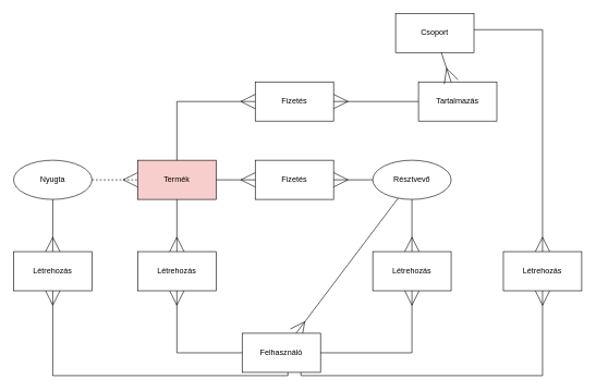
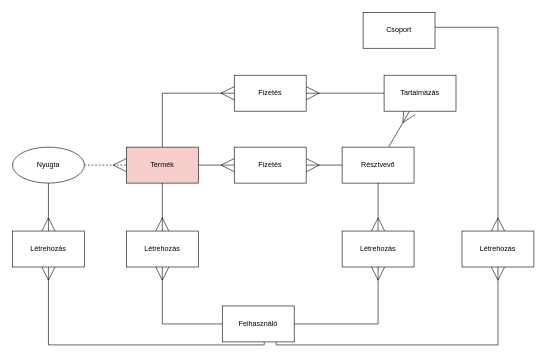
  <mxCell id="0" />
  <mxCell id="1" parent="0" />
  <mxCell id="2" value="Nyugta" style="ellipse;whiteSpace=wrap;html=1;" vertex="1" parent="1"><mxGeometry x="20" y="245" width="120" height="60" as="geometry" /></mxCell>
- <mxCell id="3" style="rounded=0;orthogonalLoop=1;jettySize=auto;html=1;endArrow=ERmany;endFill=0;endSize=20;" edge="1" parent="1" source="4" target="7"><mxGeometry relative="1" as="geometry" /></mxCell>
- <mxCell id="4" value="Résztvevő" style="ellipse;whiteSpace=wrap;html=1;" vertex="1" parent="1"><mxGeometry x="570" y="245" width="120" height="60" as="geometry" /></mxCell>
+ <mxCell id="3" style="rounded=0;orthogonalLoop=1;jettySize=auto;html=1;endArrow=ERmany;endFill=0;endSize=20;" edge="1" parent="1" source="4" target="8"><mxGeometry relative="1" as="geometry" /></mxCell>
+ <mxCell id="4" value="Résztvevő" style="rounded=0;whiteSpace=wrap;html=1;" vertex="1" parent="1"><mxGeometry x="570" y="245" width="120" height="60" as="geometry" /></mxCell>
  <mxCell id="5" value="Termék" style="rounded=0;whiteSpace=wrap;html=1;fillColor=#f8cecc;" vertex="1" parent="1"><mxGeometry x="210" y="245" width="120" height="60" as="geometry" /></mxCell>
  <mxCell id="6" value="Csoport" style="rounded=0;whiteSpace=wrap;html=1;" vertex="1" parent="1"><mxGeometry x="605" y="20" width="120" height="60" as="geometry" /></mxCell>
  <mxCell id="7" value="Felhasználó" style="rounded=0;whiteSpace=wrap;html=1;" vertex="1" parent="1"><mxGeometry x="370" y="510" width="120" height="60" as="geometry" /></mxCell>
  <mxCell id="8" value="Tartalmazás" style="rounded=0;whiteSpace=wrap;html=1;" vertex="1" parent="1"><mxGeometry x="640" y="125" width="120" height="60" as="geometry" /></mxCell>
- <mxCell id="9" style="rounded=0;orthogonalLoop=1;jettySize=auto;html=1;endArrow=ERmany;endFill=0;endSize=20;" edge="1" parent="1" source="6" target="8"><mxGeometry relative="1" as="geometry"><mxPoint x="622" y="45" as="sourcePoint" /><mxPoint x="638" y="165" as="targetPoint" /></mxGeometry></mxCell>
  <mxCell id="10" style="rounded=0;orthogonalLoop=1;jettySize=auto;html=1;endArrow=ERmany;endFill=0;endSize=20;dashed=1;" edge="1" parent="1" source="2" target="5"><mxGeometry relative="1" as="geometry"><mxPoint x="640" y="255" as="sourcePoint" /><mxPoint x="640" y="195" as="targetPoint" /></mxGeometry></mxCell>
  <mxCell id="11" value="Fizetés" style="rounded=0;whiteSpace=wrap;html=1;" vertex="1" parent="1"><mxGeometry x="390" y="245" width="120" height="60" as="geometry" /></mxCell>
  <mxCell id="12" value="Fizetés" style="rounded=0;whiteSpace=wrap;html=1;" vertex="1" parent="1"><mxGeometry x="390" y="125" width="120" height="60" as="geometry" /></mxCell>
  <mxCell id="13" style="rounded=0;orthogonalLoop=1;jettySize=auto;html=1;endArrow=ERmany;endFill=0;endSize=20;" edge="1" parent="1" source="8" target="12"><mxGeometry relative="1" as="geometry"><mxPoint x="130" y="285" as="sourcePoint" /><mxPoint x="240" y="285" as="targetPoint" /></mxGeometry></mxCell>
  <mxCell id="14" style="rounded=0;orthogonalLoop=1;jettySize=auto;html=1;endArrow=ERmany;endFill=0;endSize=20;edgeStyle=orthogonalEdgeStyle;entryX=0;entryY=0.5;entryDx=0;entryDy=0;exitX=0.5;exitY=0;exitDx=0;exitDy=0;" edge="1" parent="1" source="5" target="12"><mxGeometry relative="1" as="geometry"><mxPoint x="220" y="225" as="sourcePoint" /><mxPoint x="320" y="135" as="targetPoint" /></mxGeometry></mxCell>
  <mxCell id="15" style="rounded=0;orthogonalLoop=1;jettySize=auto;html=1;endArrow=ERmany;endFill=0;endSize=20;" edge="1" parent="1" source="4" target="11"><mxGeometry relative="1" as="geometry"><mxPoint x="150" y="305" as="sourcePoint" /><mxPoint x="260" y="305" as="targetPoint" /></mxGeometry></mxCell>
  <mxCell id="16" style="rounded=0;orthogonalLoop=1;jettySize=auto;html=1;endArrow=ERmany;endFill=0;endSize=20;" edge="1" parent="1" source="5" target="11"><mxGeometry relative="1" as="geometry"><mxPoint x="160" y="315" as="sourcePoint" /><mxPoint x="270" y="315" as="targetPoint" /></mxGeometry></mxCell>
  <mxCell id="17" value="Létrehozás" style="rounded=0;whiteSpace=wrap;html=1;" vertex="1" parent="1"><mxGeometry x="20" y="385" width="120" height="60" as="geometry" /></mxCell>
  <mxCell id="18" value="Létrehozás" style="rounded=0;whiteSpace=wrap;html=1;" vertex="1" parent="1"><mxGeometry x="210" y="385" width="120" height="60" as="geometry" /></mxCell>
  <mxCell id="19" value="Létrehozás" style="rounded=0;whiteSpace=wrap;html=1;" vertex="1" parent="1"><mxGeometry x="570" y="385" width="120" height="60" as="geometry" /></mxCell>
  <mxCell id="20" value="Létrehozás" style="rounded=0;whiteSpace=wrap;html=1;" vertex="1" parent="1"><mxGeometry x="770" y="385" width="120" height="60" as="geometry" /></mxCell>
  <mxCell id="21" style="rounded=0;orthogonalLoop=1;jettySize=auto;html=1;endArrow=ERmany;endFill=0;endSize=20;edgeStyle=orthogonalEdgeStyle;" edge="1" parent="1" source="2" target="17"><mxGeometry relative="1" as="geometry"><mxPoint x="280" y="255" as="sourcePoint" /><mxPoint x="400" y="165" as="targetPoint" /></mxGeometry></mxCell>
  <mxCell id="22" style="rounded=0;orthogonalLoop=1;jettySize=auto;html=1;endArrow=ERmany;endFill=0;endSize=20;edgeStyle=orthogonalEdgeStyle;" edge="1" parent="1" source="4" target="19"><mxGeometry relative="1" as="geometry"><mxPoint x="290" y="265" as="sourcePoint" /><mxPoint x="410" y="175" as="targetPoint" /></mxGeometry></mxCell>
  <mxCell id="23" style="rounded=0;orthogonalLoop=1;jettySize=auto;html=1;endArrow=ERmany;endFill=0;endSize=20;edgeStyle=orthogonalEdgeStyle;" edge="1" parent="1" source="5" target="18"><mxGeometry relative="1" as="geometry"><mxPoint x="300" y="275" as="sourcePoint" /><mxPoint x="420" y="185" as="targetPoint" /></mxGeometry></mxCell>
  <mxCell id="24" style="rounded=0;orthogonalLoop=1;jettySize=auto;html=1;endArrow=none;endFill=0;endSize=20;edgeStyle=orthogonalEdgeStyle;startSize=20;startArrow=ERmany;startFill=0;" edge="1" parent="1" source="20" target="6"><mxGeometry relative="1" as="geometry"><mxPoint x="310" y="285" as="sourcePoint" /><mxPoint x="750" y="55" as="targetPoint" /><Array as="points"><mxPoint x="830" y="45" /></Array></mxGeometry></mxCell>
  <mxCell id="25" style="rounded=0;orthogonalLoop=1;jettySize=auto;html=1;endArrow=ERmany;endFill=0;endSize=20;edgeStyle=orthogonalEdgeStyle;" edge="1" parent="1" source="7" target="17"><mxGeometry relative="1" as="geometry"><mxPoint x="320" y="295" as="sourcePoint" /><mxPoint x="440" y="205" as="targetPoint" /><Array as="points"><mxPoint x="440" y="575" /><mxPoint x="80" y="575" /></Array></mxGeometry></mxCell>
  <mxCell id="26" style="rounded=0;orthogonalLoop=1;jettySize=auto;html=1;endArrow=ERmany;endFill=0;endSize=20;edgeStyle=orthogonalEdgeStyle;" edge="1" parent="1" source="7" target="18"><mxGeometry relative="1" as="geometry"><mxPoint x="330" y="305" as="sourcePoint" /><mxPoint x="450" y="215" as="targetPoint" /></mxGeometry></mxCell>
  <mxCell id="27" style="rounded=0;orthogonalLoop=1;jettySize=auto;html=1;endArrow=ERmany;endFill=0;endSize=20;edgeStyle=orthogonalEdgeStyle;" edge="1" parent="1" source="7" target="20"><mxGeometry relative="1" as="geometry"><mxPoint x="340" y="315" as="sourcePoint" /><mxPoint x="460" y="225" as="targetPoint" /><Array as="points"><mxPoint x="460" y="575" /><mxPoint x="830" y="575" /></Array></mxGeometry></mxCell>
  <mxCell id="28" style="rounded=0;orthogonalLoop=1;jettySize=auto;html=1;endArrow=ERmany;endFill=0;endSize=20;edgeStyle=orthogonalEdgeStyle;" edge="1" parent="1" source="7" target="19"><mxGeometry relative="1" as="geometry"><mxPoint x="350" y="325" as="sourcePoint" /><mxPoint x="470" y="235" as="targetPoint" /></mxGeometry></mxCell>
